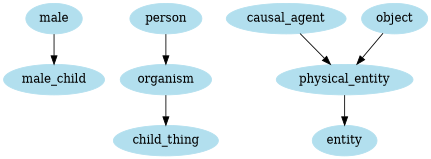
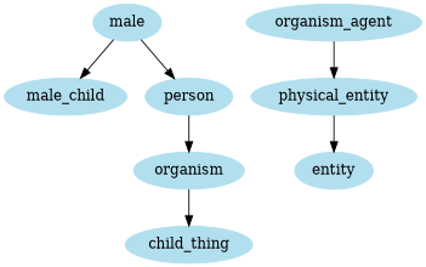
  digraph {
    node [color=lightblue2 style=filled]
    male
    male_child
    person
    organism
-   causal_agent
+   causal_agent [label=organism_agent]
    physical_entity
    n7 [label=child_thing]
    entity
-   object
    male -> male_child
+   male -> person
    person -> organism
    organism -> n7
    causal_agent -> physical_entity
    physical_entity -> entity
-   object -> physical_entity
  }
